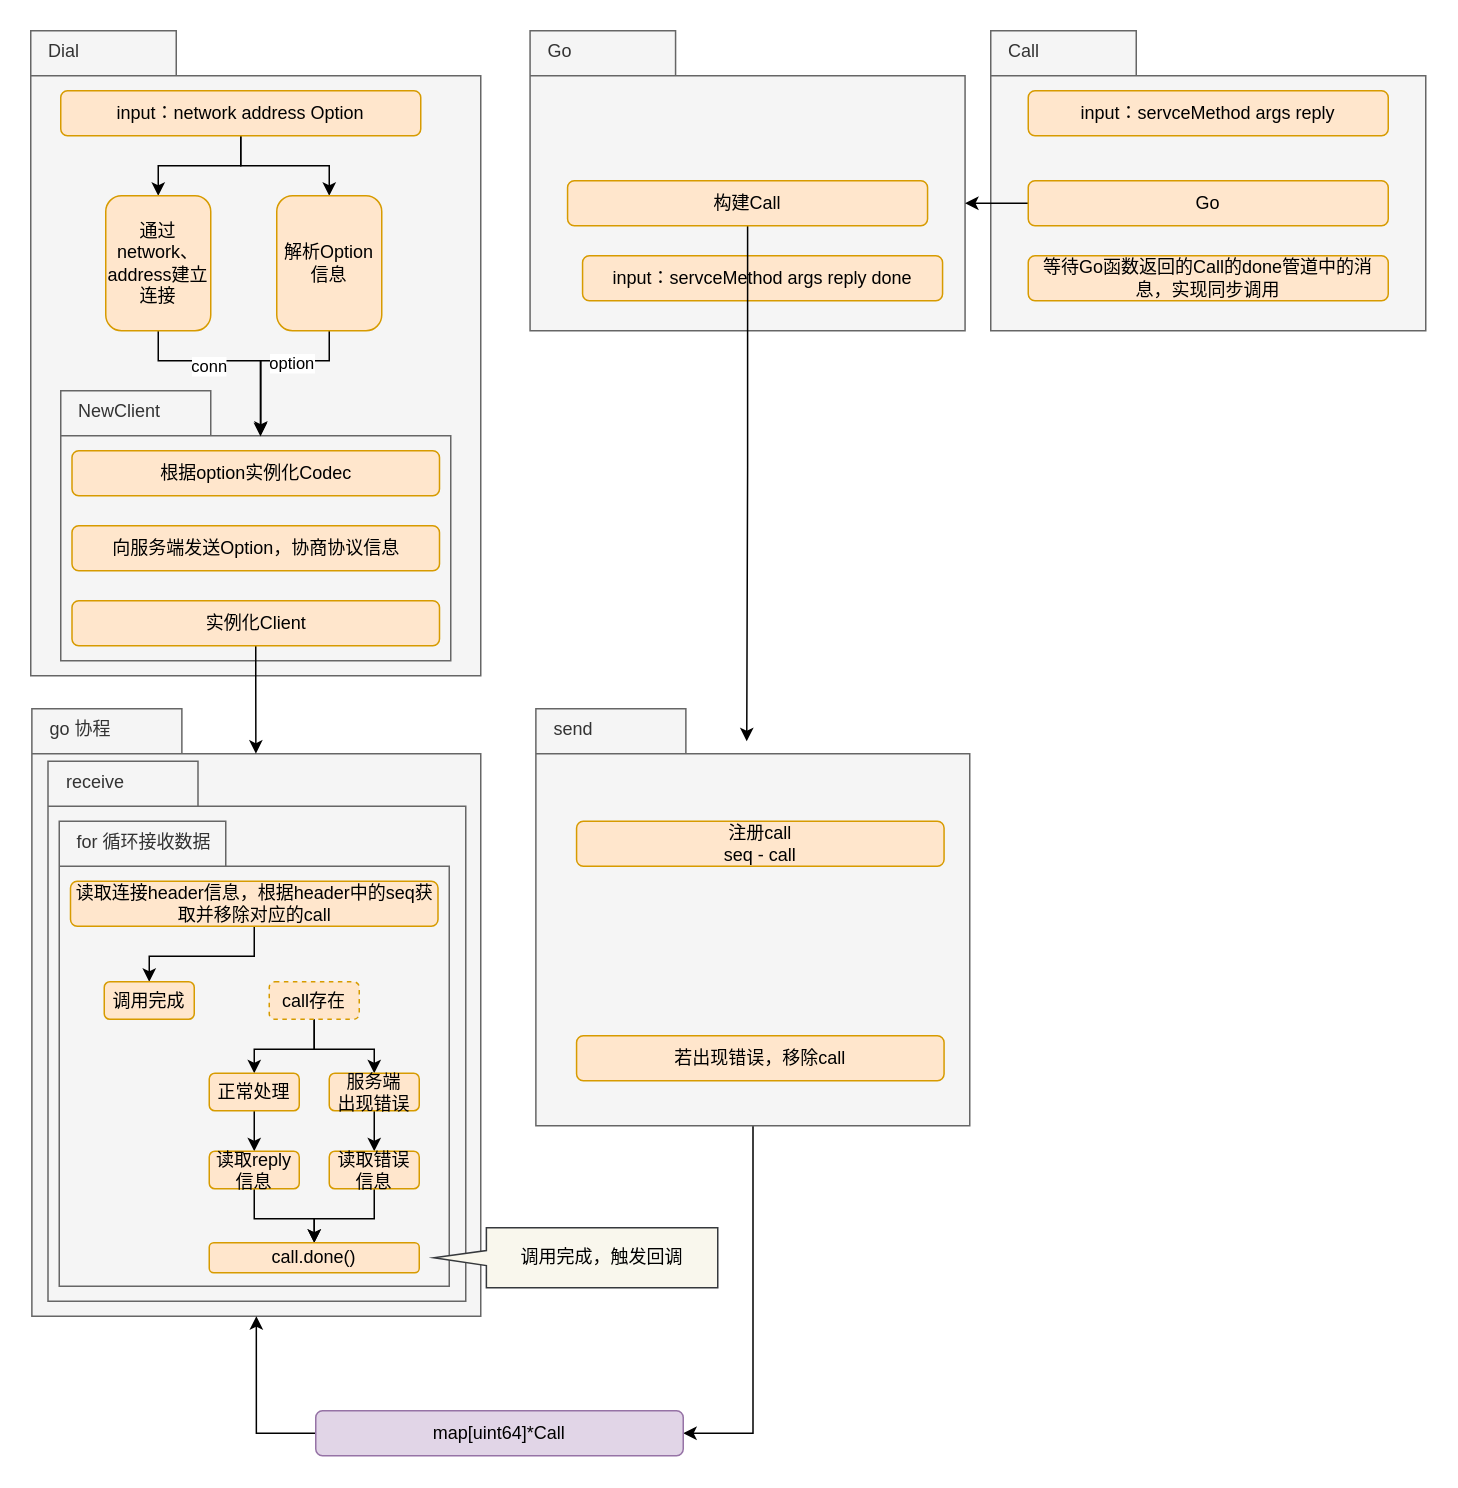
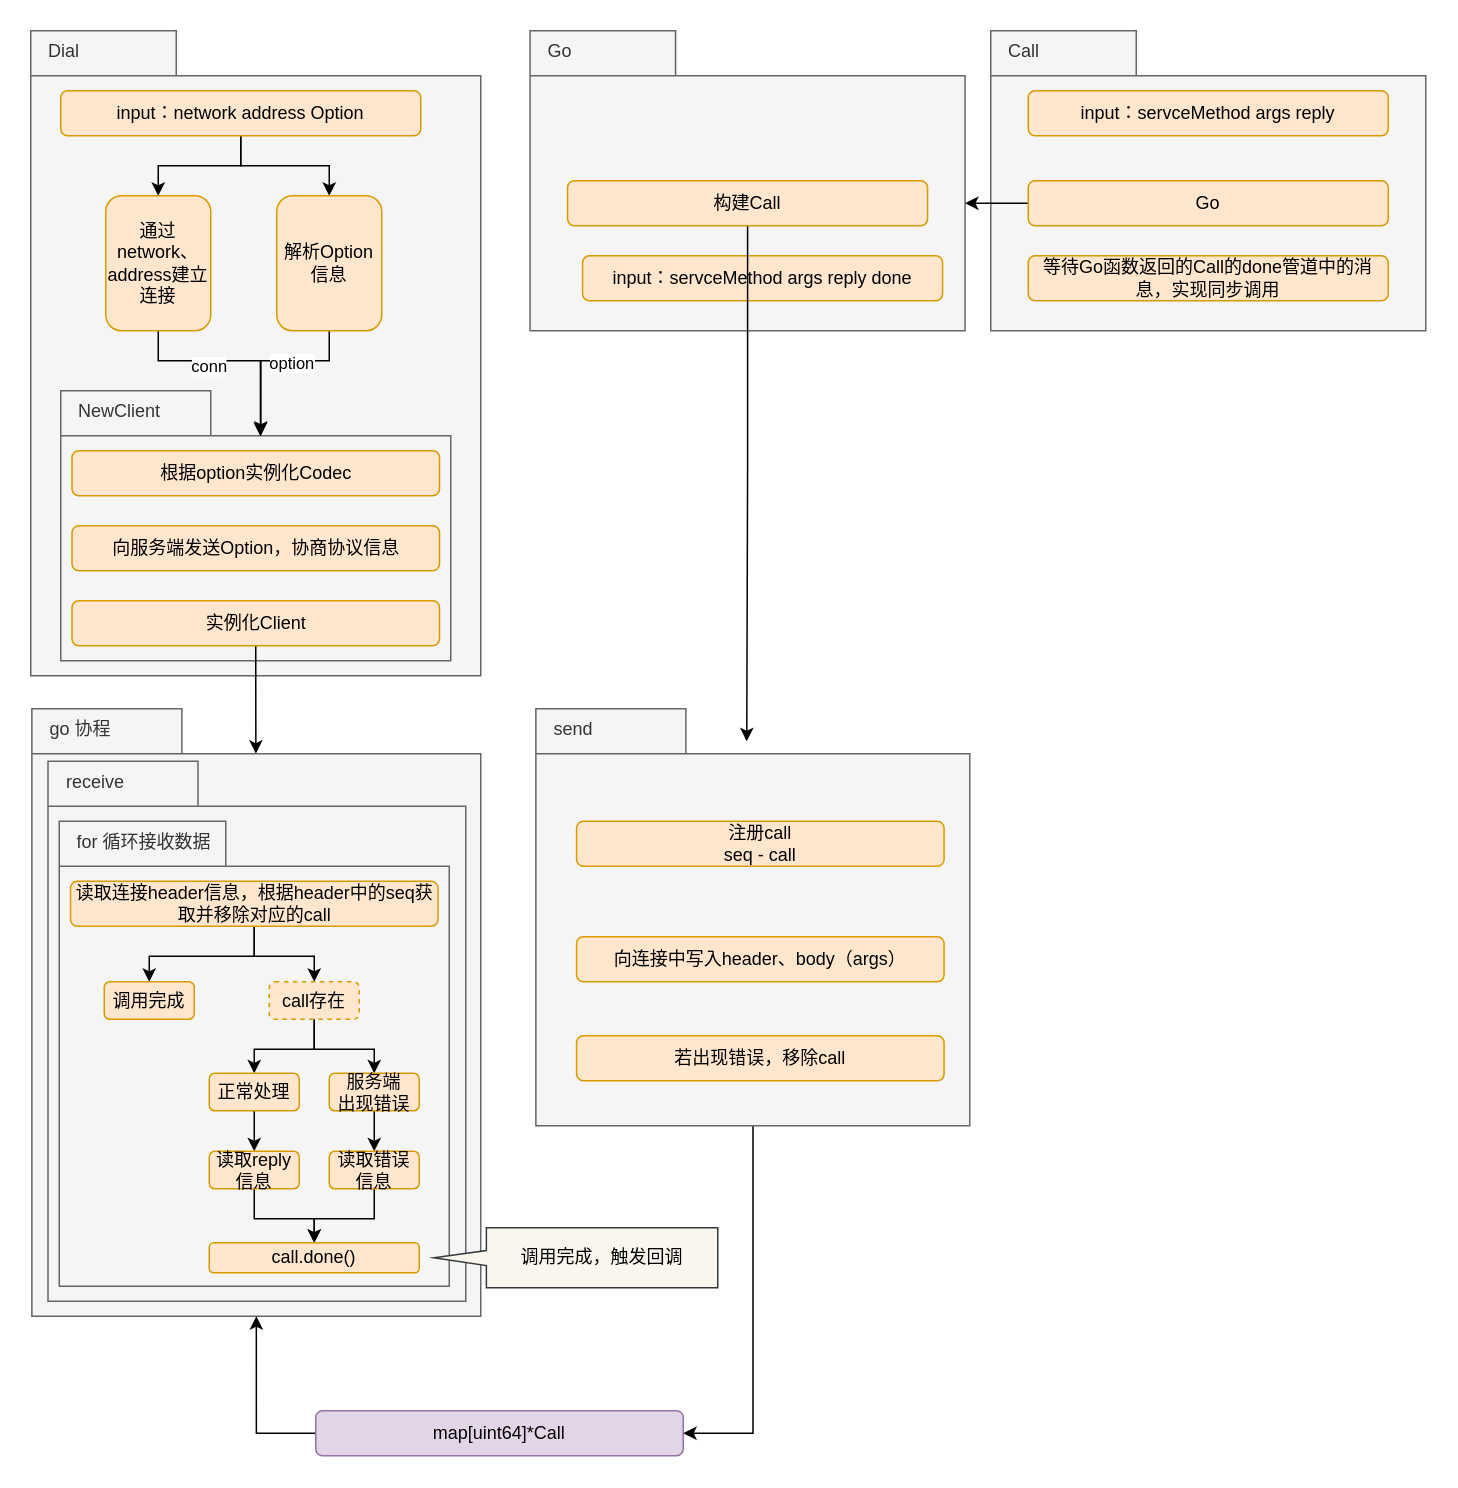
  <mxCell id="0" />
  <mxCell id="1" parent="0" />
  <mxCell id="2" value="go 协程" style="shape=folder;html=1;tabWidth=100;tabHeight=30;tabPosition=left;align=left;verticalAlign=top;spacingLeft=10;whiteSpace=wrap;fillColor=#f5f5f5;fontColor=#333333;strokeColor=#666666;" vertex="1" parent="1"><mxGeometry x="20.75" y="472" width="299.25" height="405" as="geometry" /></mxCell>
  <mxCell id="3" value="receive" style="shape=folder;html=1;tabWidth=100;tabHeight=30;tabPosition=left;align=left;verticalAlign=top;spacingLeft=10;whiteSpace=wrap;fillColor=#f5f5f5;fontColor=#333333;strokeColor=#666666;" vertex="1" parent="1"><mxGeometry x="31.5" y="507" width="278.5" height="360" as="geometry" /></mxCell>
  <mxCell id="4" value="Dial" style="shape=folder;html=1;tabWidth=97;tabHeight=30;tabPosition=left;align=left;verticalAlign=top;spacingLeft=10;whiteSpace=wrap;fillColor=#f5f5f5;fontColor=#333333;strokeColor=#666666;" vertex="1" parent="1"><mxGeometry x="20" y="20" width="300" height="430" as="geometry" /></mxCell>
  <mxCell id="5" style="edgeStyle=orthogonalEdgeStyle;rounded=0;orthogonalLoop=1;jettySize=auto;html=1;" edge="1" parent="1" source="7" target="13"><mxGeometry relative="1" as="geometry" /></mxCell>
  <mxCell id="6" style="edgeStyle=orthogonalEdgeStyle;rounded=0;orthogonalLoop=1;jettySize=auto;html=1;" edge="1" parent="1" source="7" target="16"><mxGeometry relative="1" as="geometry" /></mxCell>
  <mxCell id="7" value="input：network address Option" style="rounded=1;whiteSpace=wrap;html=1;fillColor=#ffe6cc;strokeColor=#d79b00;" vertex="1" parent="1"><mxGeometry x="40" y="60" width="240" height="30" as="geometry" /></mxCell>
  <mxCell id="8" value="Call" style="shape=folder;html=1;tabWidth=97;tabHeight=30;tabPosition=left;align=left;verticalAlign=top;spacingLeft=10;whiteSpace=wrap;fillColor=#f5f5f5;fontColor=#333333;strokeColor=#666666;" vertex="1" parent="1"><mxGeometry x="660" y="20" width="290" height="200" as="geometry" /></mxCell>
  <mxCell id="9" value="Go" style="shape=folder;html=1;tabWidth=97;tabHeight=30;tabPosition=left;align=left;verticalAlign=top;spacingLeft=10;whiteSpace=wrap;fillColor=#f5f5f5;fontColor=#333333;strokeColor=#666666;" vertex="1" parent="1"><mxGeometry x="352.88" y="20" width="290" height="200" as="geometry" /></mxCell>
  <mxCell id="10" value="NewClient" style="shape=folder;html=1;tabWidth=100;tabHeight=30;tabPosition=left;align=left;verticalAlign=top;spacingLeft=10;whiteSpace=wrap;fillColor=#f5f5f5;fontColor=#333333;strokeColor=#666666;" vertex="1" parent="1"><mxGeometry x="40" y="260" width="260" height="180" as="geometry" /></mxCell>
  <mxCell id="11" style="edgeStyle=orthogonalEdgeStyle;rounded=0;orthogonalLoop=1;jettySize=auto;html=1;entryX=0.513;entryY=0.163;entryDx=0;entryDy=0;entryPerimeter=0;" edge="1" parent="1" source="13" target="10"><mxGeometry relative="1" as="geometry" /></mxCell>
  <mxCell id="12" value="conn" style="edgeLabel;html=1;align=center;verticalAlign=middle;resizable=0;points=[];" vertex="1" connectable="0" parent="11"><mxGeometry x="-0.229" y="-2" relative="1" as="geometry"><mxPoint y="1" as="offset" /></mxGeometry></mxCell>
  <mxCell id="13" value="通过network、address建立连接" style="rounded=1;whiteSpace=wrap;html=1;fillColor=#ffe6cc;strokeColor=#d79b00;" vertex="1" parent="1"><mxGeometry x="70" y="130" width="70" height="90" as="geometry" /></mxCell>
  <mxCell id="14" style="edgeStyle=orthogonalEdgeStyle;rounded=0;orthogonalLoop=1;jettySize=auto;html=1;entryX=0.512;entryY=0.169;entryDx=0;entryDy=0;entryPerimeter=0;" edge="1" parent="1" source="16" target="10"><mxGeometry relative="1" as="geometry" /></mxCell>
  <mxCell id="15" value="option" style="edgeLabel;html=1;align=center;verticalAlign=middle;resizable=0;points=[];" vertex="1" connectable="0" parent="14"><mxGeometry x="-0.213" y="1" relative="1" as="geometry"><mxPoint as="offset" /></mxGeometry></mxCell>
  <mxCell id="16" value="解析Option信息" style="rounded=1;whiteSpace=wrap;html=1;fillColor=#ffe6cc;strokeColor=#d79b00;" vertex="1" parent="1"><mxGeometry x="184" y="130" width="70" height="90" as="geometry" /></mxCell>
  <mxCell id="17" value="根据option实例化Codec" style="rounded=1;whiteSpace=wrap;html=1;fillColor=#ffe6cc;strokeColor=#d79b00;" vertex="1" parent="1"><mxGeometry x="47.5" y="300" width="245" height="30" as="geometry" /></mxCell>
  <mxCell id="18" value="向服务端发送Option，协商协议信息" style="rounded=1;whiteSpace=wrap;html=1;fillColor=#ffe6cc;strokeColor=#d79b00;" vertex="1" parent="1"><mxGeometry x="47.5" y="350" width="245" height="30" as="geometry" /></mxCell>
  <mxCell id="19" style="edgeStyle=orthogonalEdgeStyle;rounded=0;orthogonalLoop=1;jettySize=auto;html=1;entryX=0.499;entryY=0.074;entryDx=0;entryDy=0;entryPerimeter=0;fontColor=#000000;" edge="1" parent="1" source="20" target="2"><mxGeometry relative="1" as="geometry" /></mxCell>
  <mxCell id="20" value="实例化Client" style="rounded=1;whiteSpace=wrap;html=1;fillColor=#ffe6cc;strokeColor=#d79b00;" vertex="1" parent="1"><mxGeometry x="47.5" y="400" width="245" height="30" as="geometry" /></mxCell>
  <mxCell id="21" value="for 循环接收数据" style="shape=folder;html=1;tabWidth=111;tabHeight=30;tabPosition=left;align=left;verticalAlign=top;spacingLeft=10;whiteSpace=wrap;fillColor=#f5f5f5;fontColor=#333333;strokeColor=#666666;" vertex="1" parent="1"><mxGeometry x="39" y="547" width="260" height="310" as="geometry" /></mxCell>
  <mxCell id="22" style="edgeStyle=orthogonalEdgeStyle;rounded=0;orthogonalLoop=1;jettySize=auto;html=1;fontColor=#000000;" edge="1" parent="1" source="24" target="25"><mxGeometry relative="1" as="geometry" /></mxCell>
+ <mxCell id="23" style="edgeStyle=orthogonalEdgeStyle;rounded=0;orthogonalLoop=1;jettySize=auto;html=1;entryX=0.5;entryY=0;entryDx=0;entryDy=0;fontColor=#000000;" edge="1" parent="1" source="24" target="28"><mxGeometry relative="1" as="geometry" /></mxCell>
  <mxCell id="24" value="读取连接header信息，根据header中的seq获取并移除对应的call" style="rounded=1;whiteSpace=wrap;html=1;fillColor=#ffe6cc;strokeColor=#d79b00;" vertex="1" parent="1"><mxGeometry x="46.5" y="587" width="245" height="30" as="geometry" /></mxCell>
  <mxCell id="25" value="调用完成" style="rounded=1;whiteSpace=wrap;html=1;fillColor=#ffe6cc;strokeColor=#d79b00;" vertex="1" parent="1"><mxGeometry x="69" y="654" width="60" height="25" as="geometry" /></mxCell>
  <mxCell id="26" style="edgeStyle=orthogonalEdgeStyle;rounded=0;orthogonalLoop=1;jettySize=auto;html=1;entryX=0.5;entryY=0;entryDx=0;entryDy=0;fontColor=#000000;" edge="1" parent="1" source="28" target="32"><mxGeometry relative="1" as="geometry" /></mxCell>
  <mxCell id="27" style="edgeStyle=orthogonalEdgeStyle;rounded=0;orthogonalLoop=1;jettySize=auto;html=1;entryX=0.5;entryY=0;entryDx=0;entryDy=0;fontColor=#000000;" edge="1" parent="1" source="28" target="30"><mxGeometry relative="1" as="geometry" /></mxCell>
  <mxCell id="28" value="call存在" style="rounded=1;whiteSpace=wrap;html=1;fillColor=#ffe6cc;strokeColor=#d79b00;dashed=1;" vertex="1" parent="1"><mxGeometry x="179" y="654" width="60" height="25" as="geometry" /></mxCell>
  <mxCell id="29" value="" style="edgeStyle=orthogonalEdgeStyle;rounded=0;orthogonalLoop=1;jettySize=auto;html=1;fontColor=#000000;" edge="1" parent="1" source="30" target="36"><mxGeometry relative="1" as="geometry" /></mxCell>
  <mxCell id="30" value="服务端&lt;br&gt;出现错误" style="rounded=1;whiteSpace=wrap;html=1;fillColor=#ffe6cc;strokeColor=#d79b00;" vertex="1" parent="1"><mxGeometry x="219" y="715" width="60" height="25" as="geometry" /></mxCell>
  <mxCell id="31" value="" style="edgeStyle=orthogonalEdgeStyle;rounded=0;orthogonalLoop=1;jettySize=auto;html=1;fontColor=#000000;" edge="1" parent="1" source="32" target="34"><mxGeometry relative="1" as="geometry" /></mxCell>
  <mxCell id="32" value="正常处理" style="rounded=1;whiteSpace=wrap;html=1;fillColor=#ffe6cc;strokeColor=#d79b00;" vertex="1" parent="1"><mxGeometry x="139" y="715" width="60" height="25" as="geometry" /></mxCell>
  <mxCell id="33" style="edgeStyle=orthogonalEdgeStyle;rounded=0;orthogonalLoop=1;jettySize=auto;html=1;fontColor=#000000;" edge="1" parent="1" source="34" target="37"><mxGeometry relative="1" as="geometry" /></mxCell>
  <mxCell id="34" value="读取reply信息" style="rounded=1;whiteSpace=wrap;html=1;fillColor=#ffe6cc;strokeColor=#d79b00;" vertex="1" parent="1"><mxGeometry x="139" y="767" width="60" height="25" as="geometry" /></mxCell>
  <mxCell id="35" style="edgeStyle=orthogonalEdgeStyle;rounded=0;orthogonalLoop=1;jettySize=auto;html=1;entryX=0.5;entryY=0;entryDx=0;entryDy=0;fontColor=#000000;" edge="1" parent="1" source="36" target="37"><mxGeometry relative="1" as="geometry" /></mxCell>
  <mxCell id="36" value="读取错误信息" style="rounded=1;whiteSpace=wrap;html=1;fillColor=#ffe6cc;strokeColor=#d79b00;" vertex="1" parent="1"><mxGeometry x="219" y="767" width="60" height="25" as="geometry" /></mxCell>
  <mxCell id="37" value="call.done()" style="rounded=1;whiteSpace=wrap;html=1;fillColor=#ffe6cc;strokeColor=#d79b00;" vertex="1" parent="1"><mxGeometry x="139" y="828" width="140" height="20" as="geometry" /></mxCell>
  <mxCell id="38" style="edgeStyle=orthogonalEdgeStyle;rounded=0;orthogonalLoop=1;jettySize=auto;html=1;entryX=1;entryY=0.5;entryDx=0;entryDy=0;fontColor=#000000;" edge="1" parent="1" source="39" target="41"><mxGeometry relative="1" as="geometry" /></mxCell>
  <mxCell id="39" value="send" style="shape=folder;html=1;tabWidth=100;tabHeight=30;tabPosition=left;align=left;verticalAlign=top;spacingLeft=10;whiteSpace=wrap;fillColor=#f5f5f5;fontColor=#333333;strokeColor=#666666;" vertex="1" parent="1"><mxGeometry x="356.75" y="472" width="289.25" height="278" as="geometry" /></mxCell>
  <mxCell id="40" style="edgeStyle=orthogonalEdgeStyle;rounded=0;orthogonalLoop=1;jettySize=auto;html=1;entryX=0.5;entryY=1;entryDx=0;entryDy=0;entryPerimeter=0;fontColor=#000000;exitX=0;exitY=0.5;exitDx=0;exitDy=0;" edge="1" parent="1" source="41" target="2"><mxGeometry relative="1" as="geometry" /></mxCell>
  <mxCell id="41" value="map[uint64]*Call" style="rounded=1;whiteSpace=wrap;html=1;fillColor=#e1d5e7;strokeColor=#9673a6;" vertex="1" parent="1"><mxGeometry x="210" y="940" width="245" height="30" as="geometry" /></mxCell>
  <mxCell id="42" value="注册call&lt;br&gt;seq - call" style="rounded=1;whiteSpace=wrap;html=1;fillColor=#ffe6cc;strokeColor=#d79b00;" vertex="1" parent="1"><mxGeometry x="383.88" y="547" width="245" height="30" as="geometry" /></mxCell>
+ <mxCell id="43" value="向连接中写入header、body（args）" style="rounded=1;whiteSpace=wrap;html=1;fillColor=#ffe6cc;strokeColor=#d79b00;" vertex="1" parent="1"><mxGeometry x="383.88" y="624" width="245" height="30" as="geometry" /></mxCell>
  <mxCell id="44" value="若出现错误，移除call" style="rounded=1;whiteSpace=wrap;html=1;fillColor=#ffe6cc;strokeColor=#d79b00;" vertex="1" parent="1"><mxGeometry x="383.88" y="690" width="245" height="30" as="geometry" /></mxCell>
  <mxCell id="45" value="input：servceMethod args reply done" style="rounded=1;whiteSpace=wrap;html=1;fillColor=#ffe6cc;strokeColor=#d79b00;" vertex="1" parent="1"><mxGeometry x="387.88" y="170" width="240" height="30" as="geometry" /></mxCell>
  <mxCell id="46" style="edgeStyle=orthogonalEdgeStyle;rounded=0;orthogonalLoop=1;jettySize=auto;html=1;entryX=0.486;entryY=0.078;entryDx=0;entryDy=0;entryPerimeter=0;fontColor=#000000;" edge="1" parent="1" source="47" target="39"><mxGeometry relative="1" as="geometry" /></mxCell>
  <mxCell id="47" value="构建Call" style="rounded=1;whiteSpace=wrap;html=1;fillColor=#ffe6cc;strokeColor=#d79b00;" vertex="1" parent="1"><mxGeometry x="377.88" y="120" width="240" height="30" as="geometry" /></mxCell>
  <mxCell id="48" value="调用完成，触发回调" style="shape=callout;whiteSpace=wrap;html=1;perimeter=calloutPerimeter;rotation=90;base=10;size=35;position=0.38;fillColor=#f9f7ed;strokeColor=#36393d;verticalAlign=middle;align=center;horizontal=0;" vertex="1" parent="1"><mxGeometry x="363.37" y="743.37" width="40" height="189.25" as="geometry" /></mxCell>
  <mxCell id="49" value="input：servceMethod args reply" style="rounded=1;whiteSpace=wrap;html=1;fillColor=#ffe6cc;strokeColor=#d79b00;" vertex="1" parent="1"><mxGeometry x="685" y="60" width="240" height="30" as="geometry" /></mxCell>
  <mxCell id="50" style="edgeStyle=orthogonalEdgeStyle;rounded=0;orthogonalLoop=1;jettySize=auto;html=1;entryX=0;entryY=0;entryDx=290;entryDy=115;entryPerimeter=0;fontColor=#000000;" edge="1" parent="1" source="51" target="9"><mxGeometry relative="1" as="geometry" /></mxCell>
  <mxCell id="51" value="Go" style="rounded=1;whiteSpace=wrap;html=1;fillColor=#ffe6cc;strokeColor=#d79b00;" vertex="1" parent="1"><mxGeometry x="685" y="120" width="240" height="30" as="geometry" /></mxCell>
  <mxCell id="52" value="等待Go函数返回的Call的done管道中的消息，实现同步调用" style="rounded=1;whiteSpace=wrap;html=1;fillColor=#ffe6cc;strokeColor=#d79b00;" vertex="1" parent="1"><mxGeometry x="685" y="170" width="240" height="30" as="geometry" /></mxCell>
